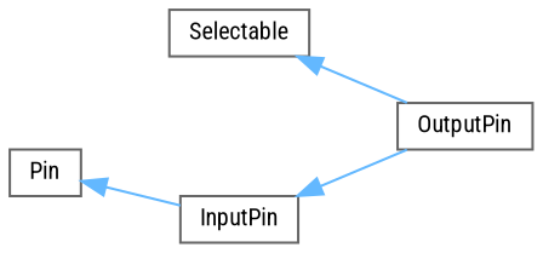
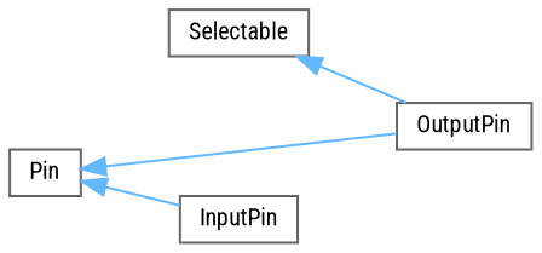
  digraph {
    fontname="Roboto Condensed"
    rankdir=LR
    node [color=grey40 fillcolor=white fontname="Roboto Condensed" fontsize=10 shape=box style=filled]
    edge [color=steelblue1 dir=back fontname="Roboto Condensed" fontsize=10 labelfontname=Helvetica labelfontsize=10 style=solid]
    n1 [height=0.2 label=Selectable width=0.4]
    n2 [height=0.2 label=OutputPin width=0.4]
    n3 [height=0.2 label=Pin width=0.4]
    n4 [height=0.2 label=InputPin width=0.4]
    n1 -> n2
-   n4 -> n2
+   n3 -> n2
    n3 -> n4
  }
